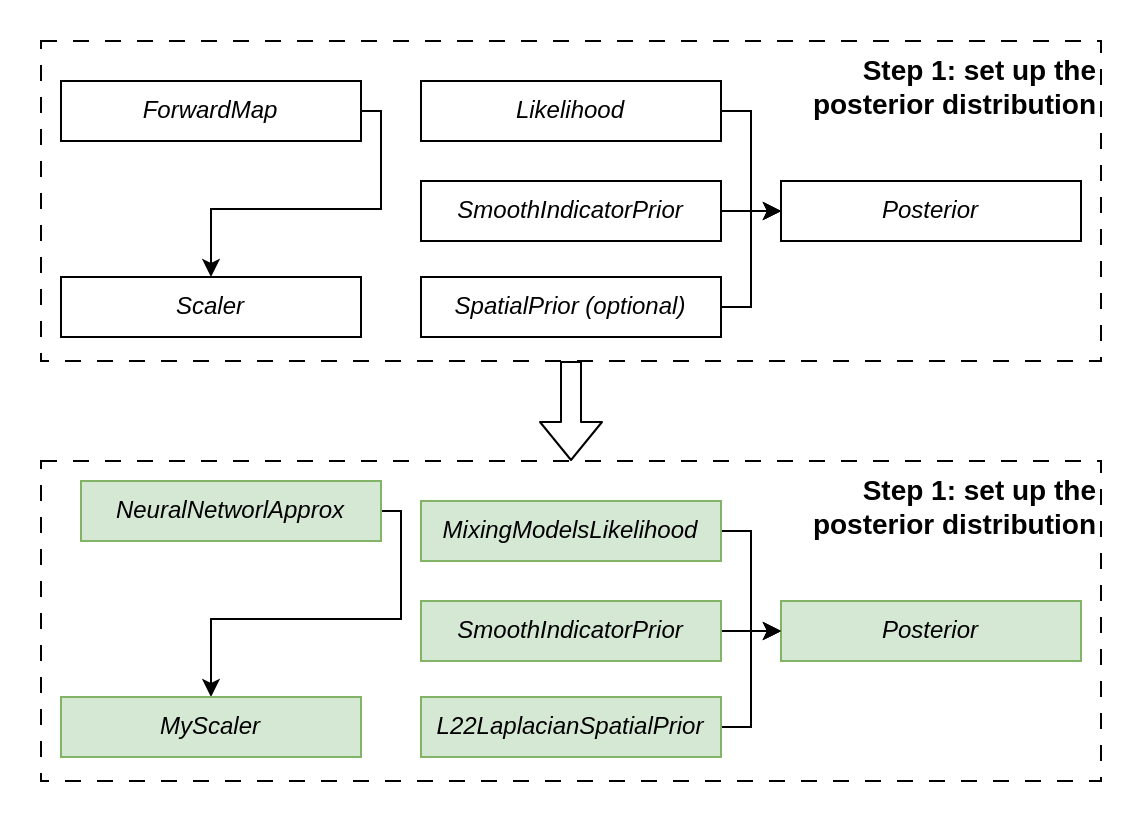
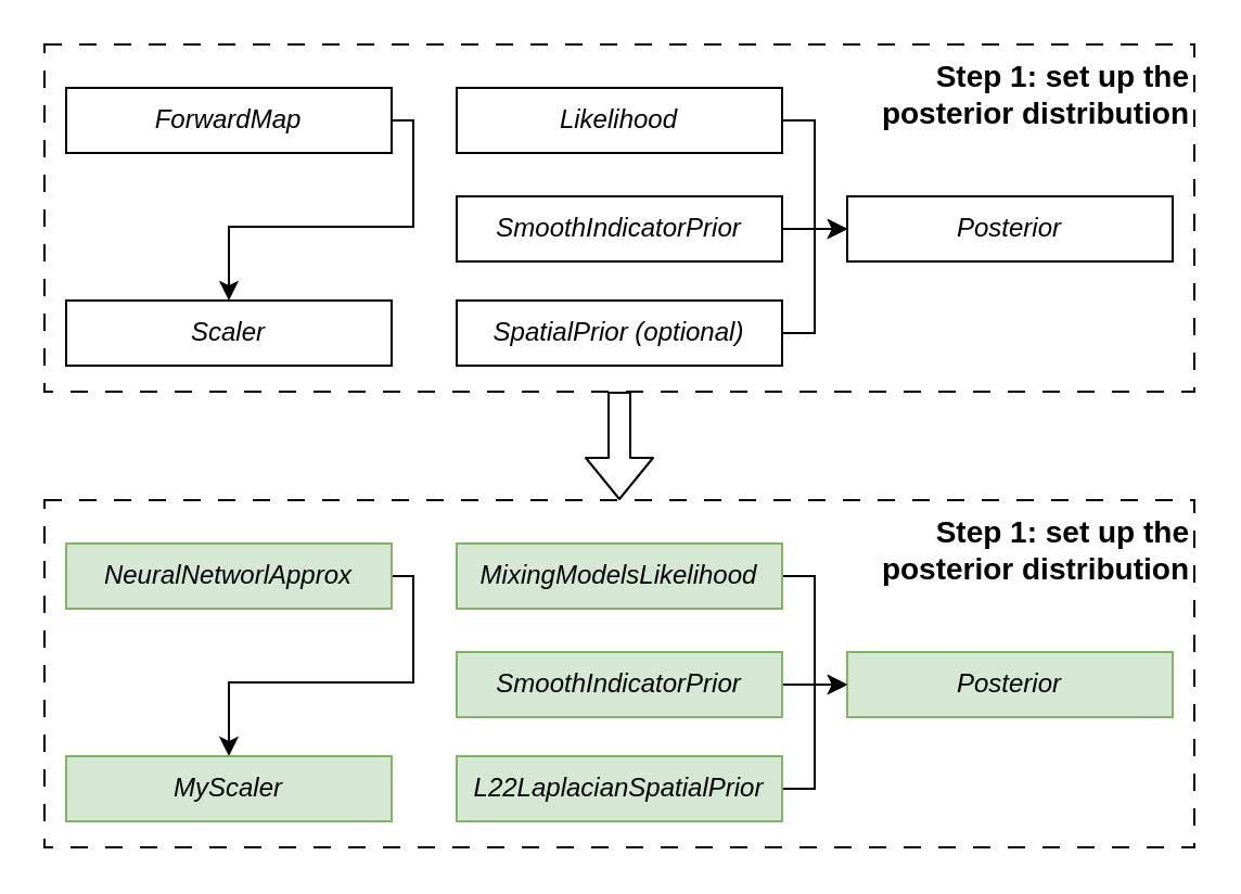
  <mxCell id="0" />
  <mxCell id="1" parent="0" />
  <mxCell id="2" style="edgeStyle=none;html=1;exitX=0.5;exitY=1;exitDx=0;exitDy=0;entryX=0.5;entryY=0;entryDx=0;entryDy=0;shape=flexArrow;targetPerimeterSpacing=0;sourcePerimeterSpacing=15;startSize=6;" parent="1" source="3" target="14" edge="1"><mxGeometry relative="1" as="geometry" /></mxCell>
  <mxCell id="3" value="&lt;b style=&quot;font-size: 14px;&quot;&gt;Step 1: set up the &lt;br&gt;posterior distribution&lt;/b&gt;" style="rounded=0;whiteSpace=wrap;html=1;dashed=1;fillColor=none;align=right;horizontal=1;verticalAlign=top;dashPattern=8 8;" parent="1" vertex="1"><mxGeometry x="20" y="20" width="530" height="160" as="geometry" /></mxCell>
  <mxCell id="4" style="edgeStyle=orthogonalEdgeStyle;rounded=0;html=1;exitX=1;exitY=0.5;exitDx=0;exitDy=0;entryX=0;entryY=0.5;entryDx=0;entryDy=0;" parent="1" source="5" target="8" edge="1"><mxGeometry relative="1" as="geometry" /></mxCell>
  <mxCell id="5" value="&lt;span style=&quot;font-style: italic;&quot;&gt;Likelihood&lt;br&gt;&lt;/span&gt;" style="rounded=0;whiteSpace=wrap;html=1;" parent="1" vertex="1"><mxGeometry x="210" y="40" width="150" height="30" as="geometry" /></mxCell>
  <mxCell id="6" style="edgeStyle=orthogonalEdgeStyle;rounded=0;html=1;exitX=1;exitY=0.5;exitDx=0;exitDy=0;" parent="1" source="7" target="13" edge="1"><mxGeometry relative="1" as="geometry" /></mxCell>
  <mxCell id="7" value="&lt;span style=&quot;font-style: italic;&quot;&gt;ForwardMap&lt;br&gt;&lt;/span&gt;" style="rounded=0;whiteSpace=wrap;html=1;" parent="1" vertex="1"><mxGeometry x="30" y="40" width="150" height="30" as="geometry" /></mxCell>
  <mxCell id="8" value="&lt;span style=&quot;font-style: italic;&quot;&gt;Posterior&lt;br&gt;&lt;/span&gt;" style="rounded=0;whiteSpace=wrap;html=1;" parent="1" vertex="1"><mxGeometry x="390" y="90" width="150" height="30" as="geometry" /></mxCell>
  <mxCell id="9" value="" style="edgeStyle=orthogonalEdgeStyle;rounded=0;html=1;" parent="1" source="10" target="8" edge="1"><mxGeometry relative="1" as="geometry" /></mxCell>
  <mxCell id="10" value="&lt;span style=&quot;font-style: italic;&quot;&gt;SmoothIndicatorPrior&lt;br&gt;&lt;/span&gt;" style="rounded=0;whiteSpace=wrap;html=1;" parent="1" vertex="1"><mxGeometry x="210" y="90" width="150" height="30" as="geometry" /></mxCell>
  <mxCell id="11" style="edgeStyle=orthogonalEdgeStyle;rounded=0;html=1;exitX=1;exitY=0.5;exitDx=0;exitDy=0;entryX=0;entryY=0.5;entryDx=0;entryDy=0;" parent="1" source="12" target="8" edge="1"><mxGeometry relative="1" as="geometry" /></mxCell>
  <mxCell id="12" value="&lt;span style=&quot;font-style: italic;&quot;&gt;SpatialPrior (optional)&lt;br&gt;&lt;/span&gt;" style="rounded=0;whiteSpace=wrap;html=1;" parent="1" vertex="1"><mxGeometry x="210" y="138" width="150" height="30" as="geometry" /></mxCell>
  <mxCell id="13" value="&lt;span style=&quot;font-style: italic;&quot;&gt;Scaler&lt;br&gt;&lt;/span&gt;" style="rounded=0;whiteSpace=wrap;html=1;" parent="1" vertex="1"><mxGeometry x="30" y="138" width="150" height="30" as="geometry" /></mxCell>
  <mxCell id="14" value="&lt;b style=&quot;font-size: 14px;&quot;&gt;Step 1: set up the &lt;br&gt;posterior distribution&lt;/b&gt;" style="rounded=0;whiteSpace=wrap;html=1;dashed=1;fillColor=none;align=right;horizontal=1;verticalAlign=top;dashPattern=8 8;" parent="1" vertex="1"><mxGeometry x="20" y="230" width="530" height="160" as="geometry" /></mxCell>
  <mxCell id="15" style="edgeStyle=orthogonalEdgeStyle;rounded=0;html=1;exitX=1;exitY=0.5;exitDx=0;exitDy=0;entryX=0;entryY=0.5;entryDx=0;entryDy=0;" parent="1" source="16" target="19" edge="1"><mxGeometry relative="1" as="geometry" /></mxCell>
  <mxCell id="16" value="&lt;span style=&quot;font-style: italic;&quot;&gt;MixingModelsLikelihood&lt;br&gt;&lt;/span&gt;" style="rounded=0;whiteSpace=wrap;html=1;fillColor=#d5e8d4;strokeColor=#82b366;" parent="1" vertex="1"><mxGeometry x="210" y="250" width="150" height="30" as="geometry" /></mxCell>
  <mxCell id="17" style="edgeStyle=orthogonalEdgeStyle;rounded=0;html=1;exitX=1;exitY=0.5;exitDx=0;exitDy=0;" parent="1" source="18" target="22" edge="1"><mxGeometry relative="1" as="geometry" /></mxCell>
- <mxCell id="18" value="&lt;span style=&quot;font-style: italic;&quot;&gt;NeuralNetworlApprox&lt;br&gt;&lt;/span&gt;" style="rounded=0;whiteSpace=wrap;html=1;fillColor=#d5e8d4;strokeColor=#82b366;" parent="1" vertex="1"><mxGeometry x="40" y="240" width="150" height="30" as="geometry" /></mxCell>
+ <mxCell id="18" value="&lt;span style=&quot;font-style: italic;&quot;&gt;NeuralNetworlApprox&lt;br&gt;&lt;/span&gt;" style="rounded=0;whiteSpace=wrap;html=1;fillColor=#d5e8d4;strokeColor=#82b366;" parent="1" vertex="1"><mxGeometry x="30" y="250" width="150" height="30" as="geometry" /></mxCell>
  <mxCell id="19" value="&lt;span style=&quot;font-style: italic;&quot;&gt;Posterior&lt;br&gt;&lt;/span&gt;" style="rounded=0;whiteSpace=wrap;html=1;fillColor=#d5e8d4;strokeColor=#82b366;" parent="1" vertex="1"><mxGeometry x="390" y="300" width="150" height="30" as="geometry" /></mxCell>
  <mxCell id="20" value="" style="edgeStyle=orthogonalEdgeStyle;rounded=0;html=1;" parent="1" source="21" target="19" edge="1"><mxGeometry relative="1" as="geometry" /></mxCell>
  <mxCell id="21" value="&lt;span style=&quot;font-style: italic;&quot;&gt;SmoothIndicatorPrior&lt;br&gt;&lt;/span&gt;" style="rounded=0;whiteSpace=wrap;html=1;fillColor=#d5e8d4;strokeColor=#82b366;" parent="1" vertex="1"><mxGeometry x="210" y="300" width="150" height="30" as="geometry" /></mxCell>
  <mxCell id="22" value="&lt;span style=&quot;font-style: italic;&quot;&gt;MyScaler&lt;br&gt;&lt;/span&gt;" style="rounded=0;whiteSpace=wrap;html=1;fillColor=#d5e8d4;strokeColor=#82b366;" parent="1" vertex="1"><mxGeometry x="30" y="348" width="150" height="30" as="geometry" /></mxCell>
  <mxCell id="23" style="edgeStyle=orthogonalEdgeStyle;html=1;exitX=1;exitY=0.5;exitDx=0;exitDy=0;entryX=0;entryY=0.5;entryDx=0;entryDy=0;rounded=0;" edge="1" parent="1" source="24" target="19"><mxGeometry relative="1" as="geometry" /></mxCell>
  <mxCell id="24" value="&lt;span style=&quot;font-style: italic;&quot;&gt;L22LaplacianSpatialPrior&lt;br&gt;&lt;/span&gt;" style="rounded=0;whiteSpace=wrap;html=1;fillColor=#d5e8d4;strokeColor=#82b366;" vertex="1" parent="1"><mxGeometry x="210" y="348" width="150" height="30" as="geometry" /></mxCell>
